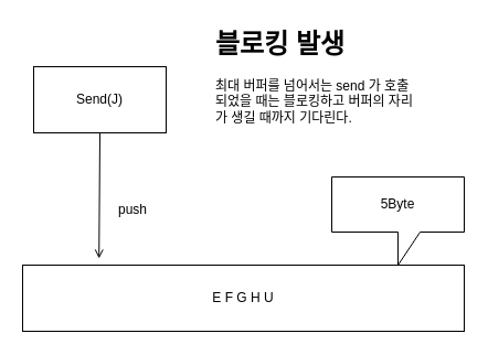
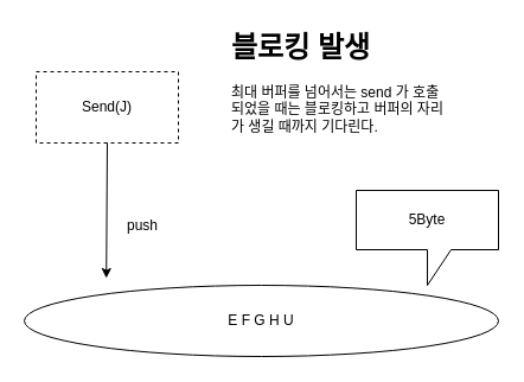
  <mxCell id="0" />
  <mxCell id="1" parent="0" />
- <mxCell id="2" value="Send(J)" style="rounded=0;whiteSpace=wrap;html=1;" vertex="1" parent="1"><mxGeometry x="30" y="60" width="120" height="60" as="geometry" /></mxCell>
- <mxCell id="3" value="E F G H U" style="rounded=0;whiteSpace=wrap;html=1;" vertex="1" parent="1"><mxGeometry x="20" y="240" width="400" height="60" as="geometry" /></mxCell>
- <mxCell id="4" value="" style="endArrow=open;html=1;rounded=0;exitX=0.5;exitY=1;exitDx=0;exitDy=0;entryX=0.173;entryY=-0.1;entryDx=0;entryDy=0;entryPerimeter=0;" edge="1" parent="1" source="2" target="3"><mxGeometry width="50" height="50" relative="1" as="geometry"><mxPoint x="230" y="350" as="sourcePoint" /><mxPoint x="280" y="300" as="targetPoint" /></mxGeometry></mxCell>
+ <mxCell id="2" value="Send(J)" style="rounded=0;whiteSpace=wrap;html=1;dashed=1;" vertex="1" parent="1"><mxGeometry x="30" y="60" width="120" height="60" as="geometry" /></mxCell>
+ <mxCell id="3" value="E F G H U" style="ellipse;whiteSpace=wrap;html=1;" vertex="1" parent="1"><mxGeometry x="20" y="240" width="400" height="60" as="geometry" /></mxCell>
+ <mxCell id="4" value="" style="endArrow=classic;html=1;rounded=0;exitX=0.5;exitY=1;exitDx=0;exitDy=0;entryX=0.173;entryY=-0.1;entryDx=0;entryDy=0;entryPerimeter=0;" edge="1" parent="1" source="2" target="3"><mxGeometry width="50" height="50" relative="1" as="geometry"><mxPoint x="230" y="350" as="sourcePoint" /><mxPoint x="280" y="300" as="targetPoint" /></mxGeometry></mxCell>
  <mxCell id="5" value="push" style="text;html=1;strokeColor=none;fillColor=none;align=center;verticalAlign=middle;whiteSpace=wrap;rounded=0;" vertex="1" parent="1"><mxGeometry x="90" y="175" width="60" height="30" as="geometry" /></mxCell>
  <mxCell id="6" value="5Byte" style="shape=callout;whiteSpace=wrap;html=1;perimeter=calloutPerimeter;" vertex="1" parent="1"><mxGeometry x="300" y="160" width="120" height="80" as="geometry" /></mxCell>
  <mxCell id="7" value="&lt;h1&gt;블로킹 발생&lt;/h1&gt;&lt;div&gt;최대 버퍼를 넘어서는 send 가 호출 되었을 때는 블로킹하고 버퍼의 자리가 생길 때까지 기다린다.&lt;/div&gt;" style="text;html=1;strokeColor=none;fillColor=none;spacing=5;spacingTop=-20;whiteSpace=wrap;overflow=hidden;rounded=0;" vertex="1" parent="1"><mxGeometry x="190" y="20" width="190" height="120" as="geometry" /></mxCell>
